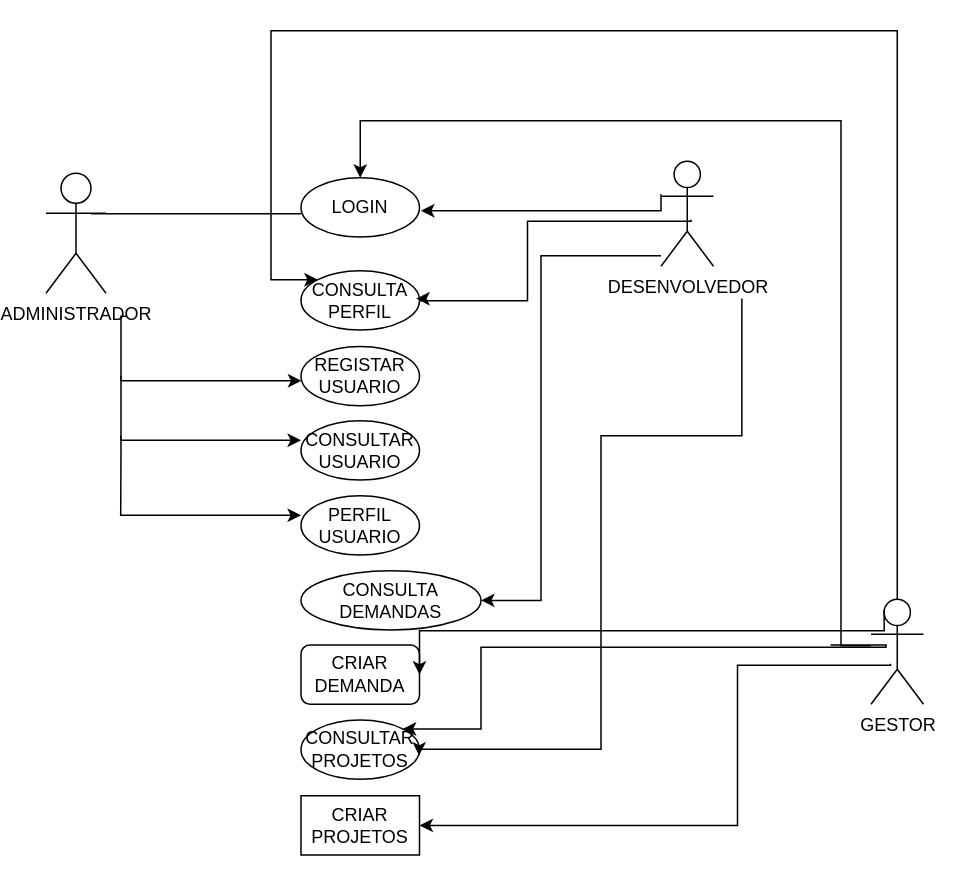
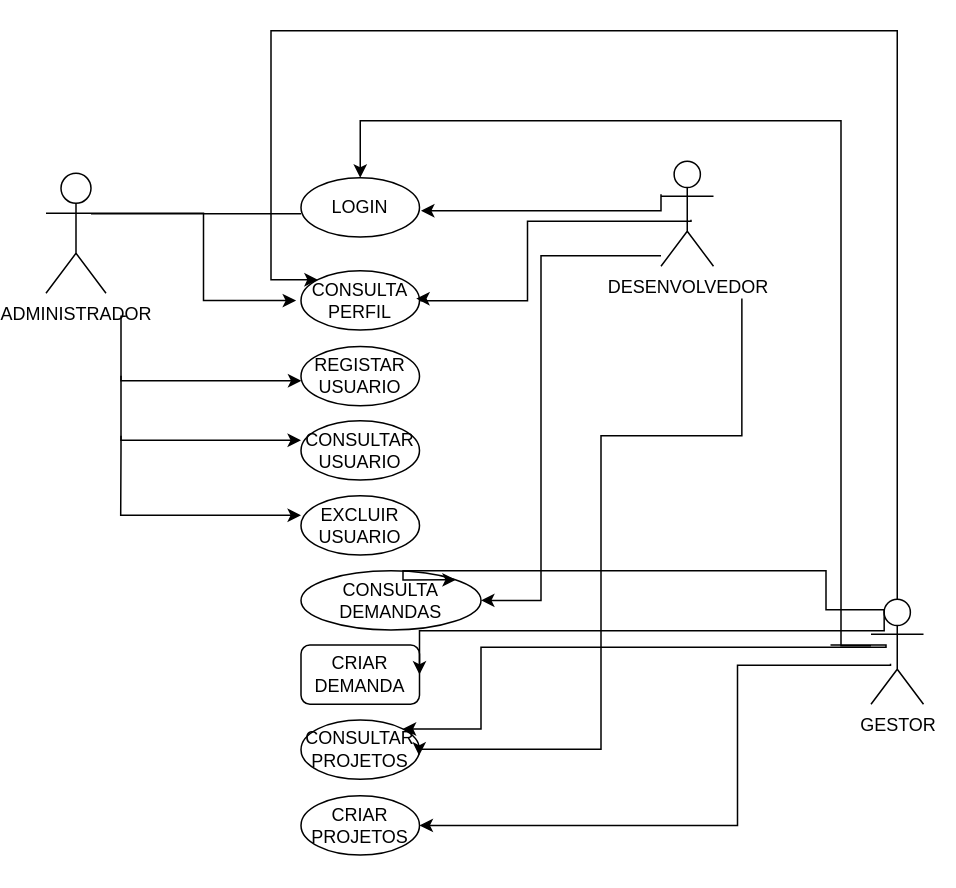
  <mxCell id="0" />
  <mxCell id="1" parent="0" />
  <mxCell id="2" value="ADMINISTRADOR" style="shape=umlActor;verticalLabelPosition=bottom;verticalAlign=top;html=1;outlineConnect=0;" parent="1" vertex="1"><mxGeometry x="20" y="115" width="40" height="80" as="geometry" /></mxCell>
  <mxCell id="3" value="DESENVOLVEDOR" style="shape=umlActor;verticalLabelPosition=bottom;verticalAlign=top;html=1;outlineConnect=0;" parent="1" vertex="1"><mxGeometry x="430" y="107" width="35" height="70" as="geometry" /></mxCell>
  <mxCell id="4" value="GESTOR" style="shape=umlActor;verticalLabelPosition=bottom;verticalAlign=top;html=1;outlineConnect=0;" parent="1" vertex="1"><mxGeometry x="570" y="399" width="35" height="70" as="geometry" /></mxCell>
  <mxCell id="5" value="LOGIN" style="ellipse;whiteSpace=wrap;html=1;" parent="1" vertex="1"><mxGeometry x="190" y="118" width="79" height="39.5" as="geometry" /></mxCell>
  <mxCell id="6" value="CONSULTA PERFIL" style="ellipse;whiteSpace=wrap;html=1;" parent="1" vertex="1"><mxGeometry x="190" y="180" width="79" height="39.5" as="geometry" /></mxCell>
  <mxCell id="7" value="REGISTAR USUARIO" style="ellipse;whiteSpace=wrap;html=1;" parent="1" vertex="1"><mxGeometry x="190" y="230.5" width="79" height="39.5" as="geometry" /></mxCell>
  <mxCell id="8" value="CONSULTAR USUARIO" style="ellipse;whiteSpace=wrap;html=1;" parent="1" vertex="1"><mxGeometry x="190" y="280" width="79" height="39.5" as="geometry" /></mxCell>
- <mxCell id="9" value="PERFIL USUARIO" style="ellipse;whiteSpace=wrap;html=1;" parent="1" vertex="1"><mxGeometry x="190" y="330" width="79" height="39.5" as="geometry" /></mxCell>
+ <mxCell id="9" value="EXCLUIR USUARIO" style="ellipse;whiteSpace=wrap;html=1;" parent="1" vertex="1"><mxGeometry x="190" y="330" width="79" height="39.5" as="geometry" /></mxCell>
  <mxCell id="10" value="CONSULTA DEMANDAS" style="ellipse;whiteSpace=wrap;html=1;" parent="1" vertex="1"><mxGeometry x="190" y="380" width="120" height="39.5" as="geometry" /></mxCell>
  <mxCell id="11" value="CRIAR DEMANDA" style="whiteSpace=wrap;html=1;rounded=1;" parent="1" vertex="1"><mxGeometry x="190" y="429.5" width="79" height="39.5" as="geometry" /></mxCell>
  <mxCell id="12" value="CONSULTAR PROJETOS" style="ellipse;whiteSpace=wrap;html=1;" parent="1" vertex="1"><mxGeometry x="190" y="479.5" width="79" height="39.5" as="geometry" /></mxCell>
- <mxCell id="13" value="CRIAR PROJETOS" style="whiteSpace=wrap;html=1;rounded=0;" parent="1" vertex="1"><mxGeometry x="190" y="530" width="79" height="39.5" as="geometry" /></mxCell>
+ <mxCell id="13" value="CRIAR PROJETOS" style="ellipse;whiteSpace=wrap;html=1;" parent="1" vertex="1"><mxGeometry x="190" y="530" width="79" height="39.5" as="geometry" /></mxCell>
  <mxCell id="14" value="" style="text;strokeColor=none;fillColor=none;align=left;verticalAlign=middle;spacingTop=-1;spacingLeft=4;spacingRight=4;rotatable=0;labelPosition=right;points=[];portConstraint=eastwest;" parent="1" vertex="1"><mxGeometry x="520" y="380" width="20" height="14" as="geometry" /></mxCell>
  <mxCell id="15" value="" style="line;strokeWidth=1;fillColor=none;align=left;verticalAlign=middle;spacingTop=-1;spacingLeft=3;spacingRight=3;rotatable=0;labelPosition=right;points=[];portConstraint=eastwest;strokeColor=inherit;" parent="1" vertex="1"><mxGeometry x="50" y="138" width="140" height="8" as="geometry" /></mxCell>
+ <mxCell id="16" style="edgeStyle=orthogonalEdgeStyle;rounded=0;orthogonalLoop=1;jettySize=auto;html=1;entryX=-0.041;entryY=0.504;entryDx=0;entryDy=0;entryPerimeter=0;exitX=1;exitY=0.333;exitDx=0;exitDy=0;exitPerimeter=0;" parent="1" source="2" target="6" edge="1"><mxGeometry relative="1" as="geometry"><mxPoint x="90" y="160" as="sourcePoint" /></mxGeometry></mxCell>
  <mxCell id="17" style="edgeStyle=orthogonalEdgeStyle;rounded=0;orthogonalLoop=1;jettySize=auto;html=1;entryX=-0.041;entryY=0.504;entryDx=0;entryDy=0;entryPerimeter=0;exitX=1;exitY=0.333;exitDx=0;exitDy=0;exitPerimeter=0;" parent="1" edge="1"><mxGeometry relative="1" as="geometry"><mxPoint x="73.24" y="210.33" as="sourcePoint" /><mxPoint x="190.24" y="253.33" as="targetPoint" /><Array as="points"><mxPoint x="70" y="210" /><mxPoint x="70" y="253" /></Array></mxGeometry></mxCell>
  <mxCell id="18" style="edgeStyle=orthogonalEdgeStyle;rounded=0;orthogonalLoop=1;jettySize=auto;html=1;entryX=-0.041;entryY=0.504;entryDx=0;entryDy=0;entryPerimeter=0;" parent="1" edge="1"><mxGeometry relative="1" as="geometry"><mxPoint x="70" y="250" as="sourcePoint" /><mxPoint x="190" y="293.02" as="targetPoint" /><Array as="points"><mxPoint x="69.76" y="249.69" /><mxPoint x="69.76" y="292.69" /></Array></mxGeometry></mxCell>
  <mxCell id="19" style="edgeStyle=orthogonalEdgeStyle;rounded=0;orthogonalLoop=1;jettySize=auto;html=1;entryX=-0.041;entryY=0.504;entryDx=0;entryDy=0;entryPerimeter=0;" parent="1" edge="1"><mxGeometry relative="1" as="geometry"><mxPoint x="70" y="290" as="sourcePoint" /><mxPoint x="190" y="343.02" as="targetPoint" /><Array as="points"><mxPoint x="69.76" y="299.69" /><mxPoint x="69.76" y="342.69" /></Array></mxGeometry></mxCell>
  <mxCell id="20" style="edgeStyle=orthogonalEdgeStyle;rounded=0;orthogonalLoop=1;jettySize=auto;html=1;" parent="1" edge="1"><mxGeometry relative="1" as="geometry"><mxPoint x="430" y="129" as="sourcePoint" /><mxPoint x="270" y="140" as="targetPoint" /><Array as="points"><mxPoint x="430" y="140" /></Array></mxGeometry></mxCell>
  <mxCell id="21" style="edgeStyle=orthogonalEdgeStyle;rounded=0;orthogonalLoop=1;jettySize=auto;html=1;entryX=0.972;entryY=0.47;entryDx=0;entryDy=0;entryPerimeter=0;" parent="1" target="6" edge="1"><mxGeometry relative="1" as="geometry"><mxPoint x="449.99" y="146" as="sourcePoint" /><mxPoint x="280" y="200" as="targetPoint" /><Array as="points"><mxPoint x="341" y="147" /><mxPoint x="341" y="200" /><mxPoint x="270" y="200" /><mxPoint x="270" y="199" /></Array></mxGeometry></mxCell>
  <mxCell id="22" style="edgeStyle=orthogonalEdgeStyle;rounded=0;orthogonalLoop=1;jettySize=auto;html=1;entryX=0.997;entryY=0.601;entryDx=0;entryDy=0;entryPerimeter=0;" parent="1" target="12" edge="1"><mxGeometry relative="1" as="geometry"><mxPoint x="483.92" y="198.46" as="sourcePoint" /><mxPoint x="289.997" y="501.034" as="targetPoint" /><Array as="points"><mxPoint x="484" y="290" /><mxPoint x="390" y="290" /><mxPoint x="390" y="499" /><mxPoint x="269" y="499" /></Array></mxGeometry></mxCell>
  <mxCell id="23" style="edgeStyle=orthogonalEdgeStyle;rounded=0;orthogonalLoop=1;jettySize=auto;html=1;entryX=1;entryY=0.5;entryDx=0;entryDy=0;" edge="1" parent="1" source="3" target="10"><mxGeometry relative="1" as="geometry"><mxPoint x="579.16" y="225.22" as="sourcePoint" /><mxPoint x="364.24" y="529.76" as="targetPoint" /><Array as="points"><mxPoint x="350" y="170" /><mxPoint x="350" y="400" /></Array></mxGeometry></mxCell>
+ <mxCell id="24" style="edgeStyle=orthogonalEdgeStyle;rounded=0;orthogonalLoop=1;jettySize=auto;html=1;exitX=0.25;exitY=0.1;exitDx=0;exitDy=0;exitPerimeter=0;entryX=1;entryY=0;entryDx=0;entryDy=0;" edge="1" parent="1" source="4" target="10"><mxGeometry relative="1" as="geometry"><mxPoint x="540" y="334" as="sourcePoint" /><mxPoint x="280" y="380" as="targetPoint" /><Array as="points"><mxPoint x="540" y="406" /><mxPoint x="540" y="380" /><mxPoint x="258" y="380" /></Array></mxGeometry></mxCell>
  <mxCell id="25" style="edgeStyle=orthogonalEdgeStyle;rounded=0;orthogonalLoop=1;jettySize=auto;html=1;entryX=0.5;entryY=0;entryDx=0;entryDy=0;" edge="1" parent="1" source="4" target="5"><mxGeometry relative="1" as="geometry"><mxPoint x="547.5" y="440.07" as="sourcePoint" /><mxPoint x="540" y="80" as="targetPoint" /><Array as="points"><mxPoint x="550" y="430" /><mxPoint x="550" y="80" /><mxPoint x="230" y="80" /></Array></mxGeometry></mxCell>
  <mxCell id="26" style="edgeStyle=orthogonalEdgeStyle;rounded=0;orthogonalLoop=1;jettySize=auto;html=1;entryX=0;entryY=0;entryDx=0;entryDy=0;" edge="1" parent="1" source="4" target="6"><mxGeometry relative="1" as="geometry"><mxPoint x="708" y="265" as="sourcePoint" /><mxPoint x="170" y="180" as="targetPoint" /><Array as="points"><mxPoint x="588" y="20" /><mxPoint x="170" y="20" /><mxPoint x="170" y="186" /></Array></mxGeometry></mxCell>
  <mxCell id="27" style="edgeStyle=orthogonalEdgeStyle;rounded=0;orthogonalLoop=1;jettySize=auto;html=1;entryX=1;entryY=0.5;entryDx=0;entryDy=0;" edge="1" parent="1" target="13"><mxGeometry relative="1" as="geometry"><mxPoint x="583" y="442" as="sourcePoint" /><mxPoint x="480" y="507" as="targetPoint" /><Array as="points"><mxPoint x="583" y="443" /><mxPoint x="481" y="443" /><mxPoint x="481" y="550" /></Array></mxGeometry></mxCell>
  <mxCell id="28" style="edgeStyle=orthogonalEdgeStyle;rounded=0;orthogonalLoop=1;jettySize=auto;html=1;entryX=1;entryY=0;entryDx=0;entryDy=0;" edge="1" parent="1" target="12"><mxGeometry relative="1" as="geometry"><mxPoint x="543" y="429.5" as="sourcePoint" /><mxPoint x="440" y="494.5" as="targetPoint" /><Array as="points"><mxPoint x="580" y="430" /><mxPoint x="580" y="431" /><mxPoint x="310" y="431" /><mxPoint x="310" y="486" /></Array></mxGeometry></mxCell>
  <mxCell id="29" style="edgeStyle=orthogonalEdgeStyle;rounded=0;orthogonalLoop=1;jettySize=auto;html=1;exitX=0.25;exitY=0.1;exitDx=0;exitDy=0;exitPerimeter=0;entryX=1;entryY=0.5;entryDx=0;entryDy=0;" edge="1" parent="1" source="4" target="11"><mxGeometry relative="1" as="geometry"><mxPoint x="563" y="369.5" as="sourcePoint" /><mxPoint x="420" y="370" as="targetPoint" /><Array as="points"><mxPoint x="579" y="420" /><mxPoint x="269" y="420" /></Array></mxGeometry></mxCell>
